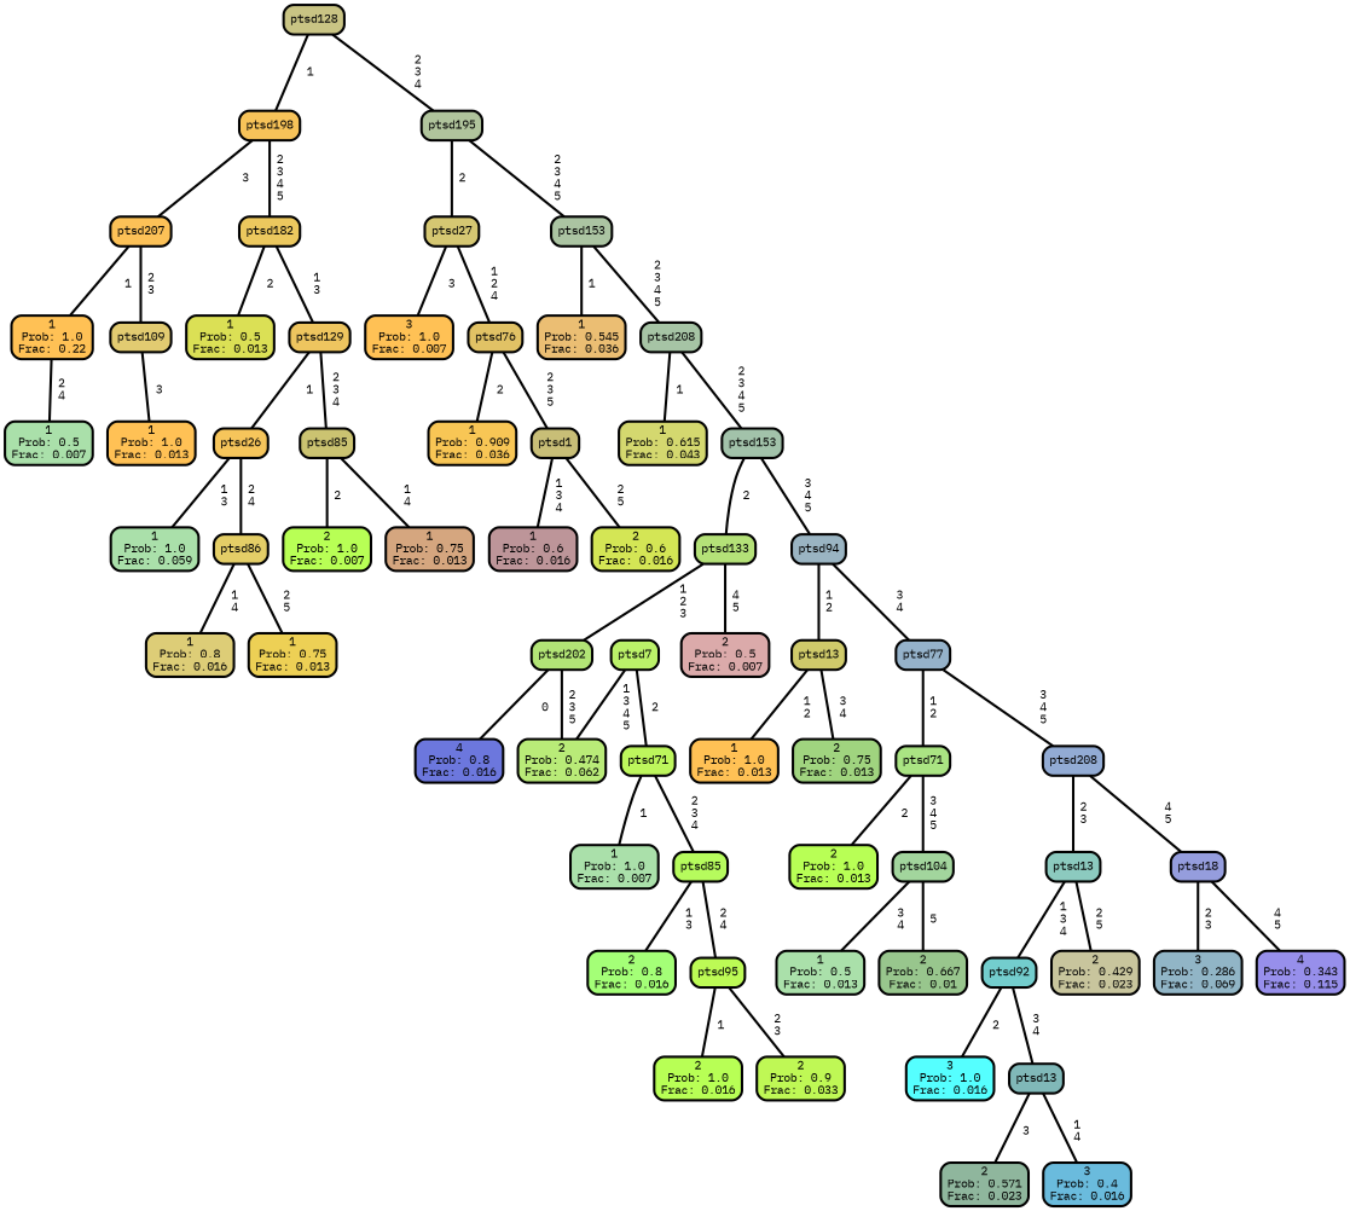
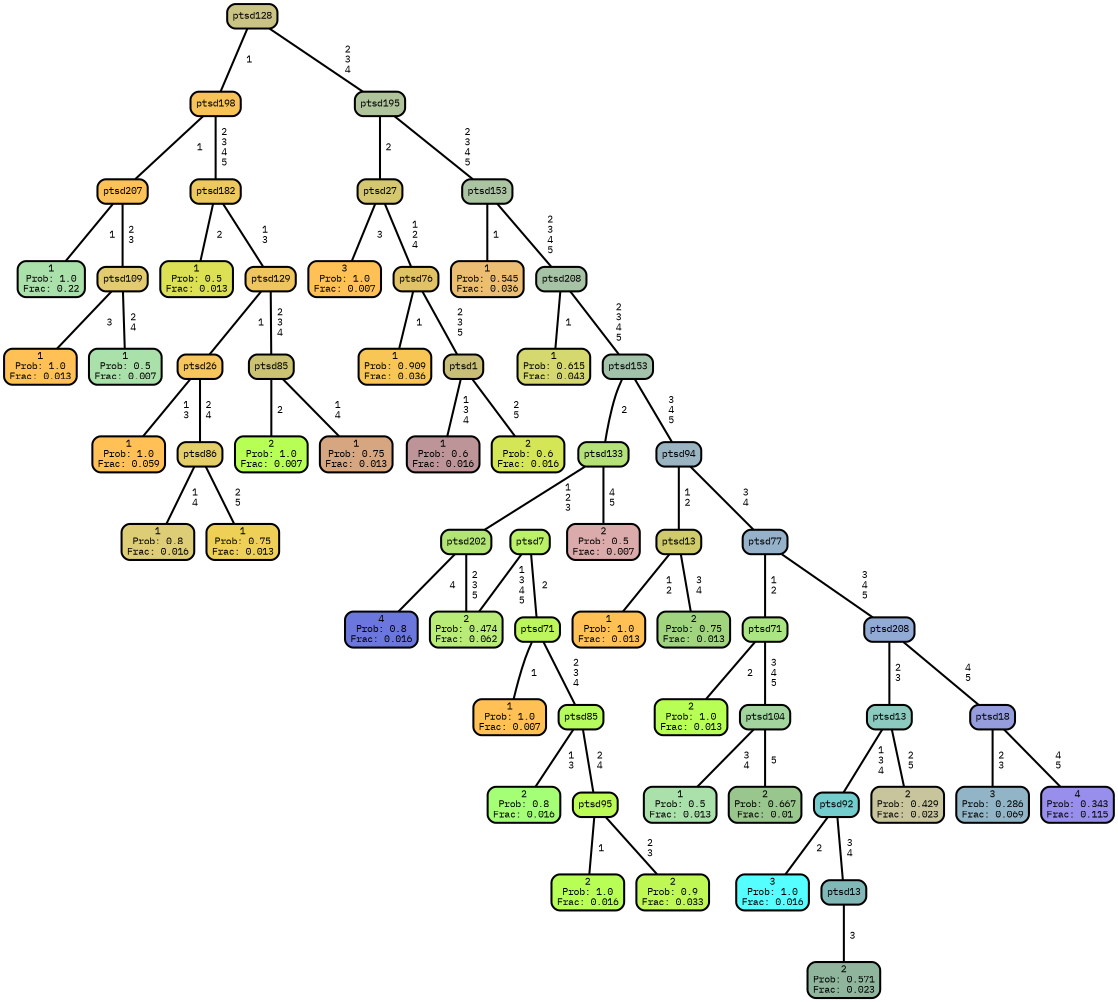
  graph {
    fontname="IBM Plex Mono"
    ranksep="0 equally"
    splines=straight
    node [color=black fillcolor="#ffc155" fontcolor=black fontname="IBM Plex Mono" penwidth=3 shape=box style="filled, rounded"]
    edge [color=black fontname="IBM Plex Mono" penwidth=3]
-   n1 [label="1\nProb: 1.0\nFrac: 0.22"]
+   n1 [fillcolor="#aae0aa" label="1\nProb: 1.0\nFrac: 0.22"]
    n2 [fillcolor="#fcc157" label=ptsd207]
    n3 [fillcolor="#e2cb71" label=ptsd109]
    n4 [label="1\nProb: 1.0\nFrac: 0.013"]
    n5 [fillcolor="#aae0aa" label="1\nProb: 0.5\nFrac: 0.007"]
    n6 [fillcolor="#f7c359" label=ptsd198]
    n7 [fillcolor="#ecc85e" label=ptsd182]
    n8 [fillcolor="#dbe055" label="1\nProb: 0.5\nFrac: 0.013"]
    n9 [fillcolor="#eec55f" label=ptsd129]
    n10 [fillcolor="#f6c55b" label=ptsd26]
    n11 [fillcolor="#cbc371" label=ptsd85]
-   n12 [fillcolor="#aae0aa" label="1\nProb: 1.0\nFrac: 0.059"]
+   n12 [label="1\nProb: 1.0\nFrac: 0.059"]
    n13 [fillcolor="#e4ce67" label=ptsd86]
    n14 [fillcolor="#ddcd77" label="1\nProb: 0.8\nFrac: 0.016"]
    n15 [fillcolor="#edd055" label="1\nProb: 0.75\nFrac: 0.013"]
    n16 [fillcolor="#b8ff55" label="2\nProb: 1.0\nFrac: 0.007"]
    n17 [fillcolor="#d5a67f" label="1\nProb: 0.75\nFrac: 0.013"]
    n18 [fillcolor="#c9c484" label=ptsd128]
    n19 [fillcolor="#b0c49c" label=ptsd195]
    n20 [fillcolor="#d5c772" label=ptsd27]
    n21 [fillcolor="#abc4a2" label=ptsd153]
    n22 [label="3\nProb: 1.0\nFrac: 0.007"]
    n23 [fillcolor="#e1c265" label=ptsd76]
    n24 [fillcolor="#f8c655" label="1\nProb: 0.909\nFrac: 0.036"]
    n25 [fillcolor="#c8be77" label=ptsd1]
    n26 [fillcolor="#bd9599" label="1\nProb: 0.6\nFrac: 0.016"]
    n27 [fillcolor="#d4e655" label="2\nProb: 0.6\nFrac: 0.016"]
    n28 [fillcolor="#ebbe73" label="1\nProb: 0.545\nFrac: 0.036"]
    n29 [fillcolor="#a6c4a5" label=ptsd208]
    n30 [fillcolor="#d4d86f" label="1\nProb: 0.615\nFrac: 0.043"]
    n31 [fillcolor="#a2c2aa" label=ptsd153]
    n32 [fillcolor="#b4e178" label=ptsd133]
    n33 [fillcolor="#9ab4c2" label=ptsd94]
    n34 [fillcolor="#6c77dd" label="4\nProb: 0.8\nFrac: 0.016"]
    n35 [fillcolor="#b2e476" label=ptsd202]
    n36 [fillcolor="#b9eb78" label="2\nProb: 0.474\nFrac: 0.062"]
    n37 [fillcolor="#bbf169" label=ptsd7]
    n38 [fillcolor="#bdf65c" label=ptsd71]
-   n39 [fillcolor="#aae0aa" label="1\nProb: 1.0\nFrac: 0.007"]
+   n39 [label="1\nProb: 1.0\nFrac: 0.007"]
    n40 [fillcolor="#b6fb5d" label=ptsd85]
    n41 [fillcolor="#a4ff77" label="2\nProb: 0.8\nFrac: 0.016"]
    n42 [fillcolor="#bcfa55" label=ptsd95]
    n43 [fillcolor="#b8ff55" label="2\nProb: 1.0\nFrac: 0.016"]
    n44 [fillcolor="#bff855" label="2\nProb: 0.9\nFrac: 0.033"]
    n45 [fillcolor="#dbaaaa" label="2\nProb: 0.5\nFrac: 0.007"]
    n46 [fillcolor="#cfca6a" label=ptsd13]
    n47 [fillcolor="#95b2ca" label=ptsd77]
    n48 [label="1\nProb: 1.0\nFrac: 0.013"]
    n49 [fillcolor="#a0d47f" label="2\nProb: 0.75\nFrac: 0.013"]
    n50 [fillcolor="#aae483" label=ptsd71]
    n51 [fillcolor="#92abd4" label=ptsd208]
    n52 [fillcolor="#b8ff55" label="2\nProb: 1.0\nFrac: 0.013"]
    n53 [fillcolor="#a2d59d" label=ptsd104]
    n54 [fillcolor="#aae0aa" label="1\nProb: 0.5\nFrac: 0.013"]
    n55 [fillcolor="#98c68d" label="2\nProb: 0.667\nFrac: 0.01"]
    n56 [fillcolor="#8ccabf" label=ptsd13]
    n57 [fillcolor="#959ddd" label=ptsd18]
    n58 [fillcolor="#55ffff" label="3\nProb: 1.0\nFrac: 0.016"]
    n59 [fillcolor="#73cdcd" label=ptsd92]
    n60 [fillcolor="#80b8b8" label=ptsd13]
    n61 [fillcolor="#8fb69d" label="2\nProb: 0.571\nFrac: 0.023"]
-   n62 [fillcolor="#6abbdd" label="3\nProb: 0.4\nFrac: 0.016"]
    n63 [fillcolor="#c8c59d" label="2\nProb: 0.429\nFrac: 0.023"]
    n64 [fillcolor="#91b5c6" label="3\nProb: 0.286\nFrac: 0.069"]
    n65 [fillcolor="#978feb" label="4\nProb: 0.343\nFrac: 0.115"]
    subgraph sub_1 {
      rank=same
    }
    n2 -- n1 [label=" 1"]
    n2 -- n3 [label=" 2\n 3"]
    n3 -- n4 [label=" 3"]
-   n1 -- n5 [label=" 2\n 4"]
-   n6 -- n2 [label=" 3"]
+   n3 -- n5 [label=" 2\n 4"]
+   n6 -- n2 [label=" 1"]
    n6 -- n7 [label=" 2\n 3\n 4\n 5"]
    n7 -- n8 [label=" 2"]
    n7 -- n9 [label=" 1\n 3"]
    n9 -- n10 [label=" 1"]
    n9 -- n11 [label=" 2\n 3\n 4"]
    n10 -- n12 [label=" 1\n 3"]
    n10 -- n13 [label=" 2\n 4"]
    n11 -- n16 [label=" 2"]
    n11 -- n17 [label=" 1\n 4"]
    n13 -- n14 [label=" 1\n 4"]
    n13 -- n15 [label=" 2\n 5"]
    n18 -- n6 [label=" 1"]
    n18 -- n19 [label=" 2\n 3\n 4"]
    n19 -- n20 [label=" 2"]
    n19 -- n21 [label=" 2\n 3\n 4\n 5"]
    n20 -- n22 [label=" 3"]
    n20 -- n23 [label=" 1\n 2\n 4"]
    n21 -- n28 [label=" 1"]
    n21 -- n29 [label=" 2\n 3\n 4\n 5"]
-   n23 -- n24 [label=" 2"]
+   n23 -- n24 [label=" 1"]
    n23 -- n25 [label=" 2\n 3\n 5"]
    n25 -- n26 [label=" 1\n 3\n 4"]
    n25 -- n27 [label=" 2\n 5"]
    n29 -- n30 [label=" 1"]
    n29 -- n31 [label=" 2\n 3\n 4\n 5"]
    n31 -- n32 [label=" 2"]
    n31 -- n33 [label=" 3\n 4\n 5"]
    n32 -- n35 [label=" 1\n 2\n 3"]
    n32 -- n45 [label=" 4\n 5"]
    n33 -- n46 [label=" 1\n 2"]
    n33 -- n47 [label=" 3\n 4"]
-   n35 -- n34 [label=" 0"]
+   n35 -- n34 [label=" 4"]
    n35 -- n36 [label=" 2\n 3\n 5"]
    n37 -- n36 [label=" 1\n 3\n 4\n 5"]
    n37 -- n38 [label=" 2"]
    n38 -- n39 [label=" 1"]
    n38 -- n40 [label=" 2\n 3\n 4"]
    n40 -- n41 [label=" 1\n 3"]
    n40 -- n42 [label=" 2\n 4"]
    n42 -- n43 [label=" 1"]
    n42 -- n44 [label=" 2\n 3"]
    n46 -- n48 [label=" 1\n 2"]
    n46 -- n49 [label=" 3\n 4"]
    n47 -- n50 [label=" 1\n 2"]
    n47 -- n51 [label=" 3\n 4\n 5"]
    n50 -- n52 [label=" 2"]
    n50 -- n53 [label=" 3\n 4\n 5"]
    n51 -- n56 [label=" 2\n 3"]
    n51 -- n57 [label=" 4\n 5"]
    n53 -- n54 [label=" 3\n 4"]
    n53 -- n55 [label=" 5"]
    n56 -- n59 [label=" 1\n 3\n 4"]
    n56 -- n63 [label=" 2\n 5"]
    n57 -- n64 [label=" 2\n 3"]
    n57 -- n65 [label=" 4\n 5"]
    n59 -- n58 [label=" 2"]
    n59 -- n60 [label=" 3\n 4"]
    n60 -- n61 [label=" 3"]
-   n60 -- n62 [label=" 1\n 4"]
  }
